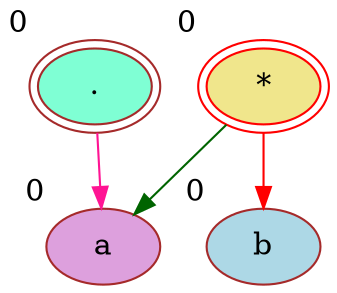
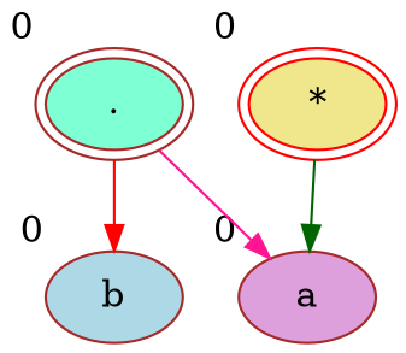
  digraph {
    node [color=brown peripheries=2 style=filled xlabel=0]
    n1 [fillcolor=aquamarine label="."]
    n2 [fillcolor=lightblue label=b peripheries=1]
    n3 [fillcolor=plum label=a peripheries=1]
    n4 [color=red fillcolor=khaki label="*"]
-   n4 -> n2 [color=red]
+   n1 -> n2 [color=red]
    n1 -> n3 [color=deeppink]
    n4 -> n3 [color=darkgreen]
  }
